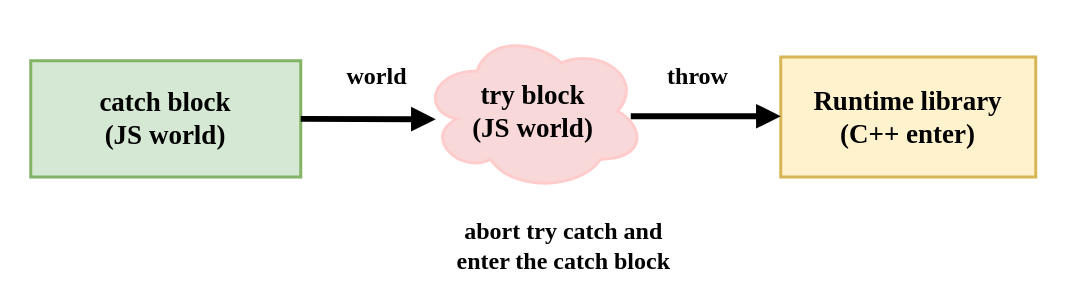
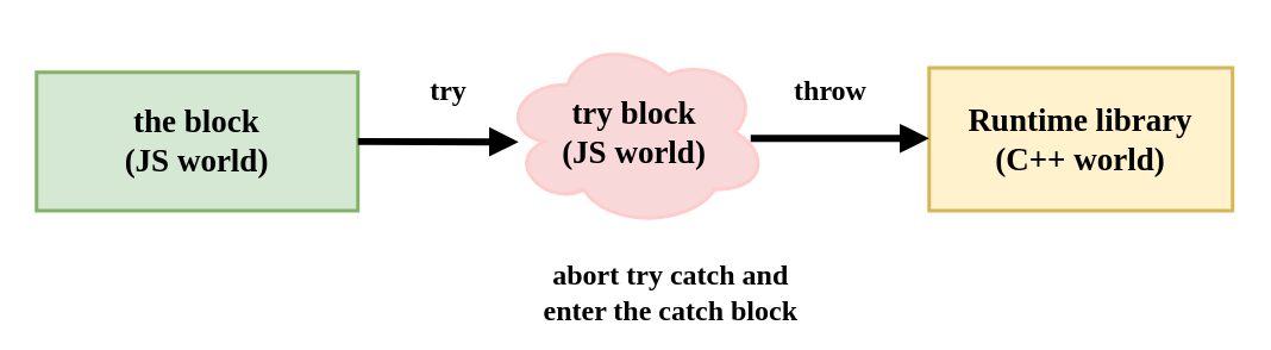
  <mxCell id="0" />
  <mxCell id="1" parent="0" />
- <mxCell id="2" value="Runtime library&#10;(C++ enter)" style="whiteSpace=wrap;strokeWidth=2;fillColor=#fff2cc;strokeColor=#d6b656;fontFamily=Verdana;fontStyle=1;fontSize=18;" vertex="1" parent="1"><mxGeometry x="520" y="37.5" width="170" height="80" as="geometry" /></mxCell>
- <mxCell id="3" value="catch block&#10;(JS world)" style="whiteSpace=wrap;strokeWidth=2;fillColor=#d5e8d4;strokeColor=#82b366;fontFamily=Verdana;fontStyle=1;fontSize=18;" vertex="1" parent="1"><mxGeometry x="20" y="40" width="180" height="77.5" as="geometry" /></mxCell>
+ <mxCell id="2" value="Runtime library&#10;(C++ world)" style="whiteSpace=wrap;strokeWidth=2;fillColor=#fff2cc;strokeColor=#d6b656;fontFamily=Verdana;fontStyle=1;fontSize=18;" vertex="1" parent="1"><mxGeometry x="520" y="37.5" width="170" height="80" as="geometry" /></mxCell>
+ <mxCell id="3" value="the block&#10;(JS world)" style="whiteSpace=wrap;strokeWidth=2;fillColor=#d5e8d4;strokeColor=#82b366;fontFamily=Verdana;fontStyle=1;fontSize=18;" vertex="1" parent="1"><mxGeometry x="20" y="40" width="180" height="77.5" as="geometry" /></mxCell>
  <mxCell id="4" value="try block&lt;br style=&quot;font-size: 18px;&quot;&gt;(JS world)" style="ellipse;shape=cloud;whiteSpace=wrap;html=1;fontSize=18;fontFamily=Verdana;fillColor=#F8D8D8;strokeColor=#FFCCCC;strokeWidth=2;fontStyle=1;" vertex="1" parent="1"><mxGeometry x="280" y="20" width="150" height="107" as="geometry" /></mxCell>
  <mxCell id="5" value="" style="rounded=0;orthogonalLoop=1;jettySize=auto;html=1;strokeWidth=4;endArrow=none;endFill=0;startArrow=block;startFill=1;entryX=1;entryY=0.5;entryDx=0;entryDy=0;" edge="1" parent="1" target="3"><mxGeometry relative="1" as="geometry"><mxPoint x="290" y="79" as="sourcePoint" /><mxPoint x="180" y="80" as="targetPoint" /></mxGeometry></mxCell>
- <mxCell id="6" value="&lt;font face=&quot;Verdana&quot; style=&quot;font-size: 16px;&quot;&gt;&lt;b style=&quot;font-size: 16px;&quot;&gt;world&lt;/b&gt;&lt;/font&gt;&lt;div style=&quot;font-size: 16px;&quot;&gt;&lt;/div&gt;" style="text;whiteSpace=wrap;html=1;fontSize=16;verticalAlign=middle;align=center;" vertex="1" parent="1"><mxGeometry x="196" y="30" width="110" height="40" as="geometry" /></mxCell>
+ <mxCell id="6" value="&lt;font face=&quot;Verdana&quot; style=&quot;font-size: 16px;&quot;&gt;&lt;b style=&quot;font-size: 16px;&quot;&gt;try&lt;/b&gt;&lt;/font&gt;&lt;div style=&quot;font-size: 16px;&quot;&gt;&lt;/div&gt;" style="text;whiteSpace=wrap;html=1;fontSize=16;verticalAlign=middle;align=center;" vertex="1" parent="1"><mxGeometry x="196" y="30" width="110" height="40" as="geometry" /></mxCell>
  <mxCell id="7" value="&lt;font face=&quot;Verdana&quot; style=&quot;font-size: 16px;&quot;&gt;&lt;b style=&quot;font-size: 16px;&quot;&gt;abort try catch and&lt;br&gt;enter the catch block&lt;br&gt;&lt;/b&gt;&lt;/font&gt;&lt;div style=&quot;font-size: 16px;&quot;&gt;&lt;/div&gt;" style="text;whiteSpace=wrap;html=1;fontSize=16;verticalAlign=middle;align=center;" vertex="1" parent="1"><mxGeometry x="232.5" y="151" width="285" height="23" as="geometry" /></mxCell>
  <mxCell id="8" value="" style="rounded=0;orthogonalLoop=1;jettySize=auto;html=1;strokeWidth=4;endArrow=none;endFill=0;startArrow=block;startFill=1;" edge="1" parent="1"><mxGeometry relative="1" as="geometry"><mxPoint x="520" y="77" as="sourcePoint" /><mxPoint x="420" y="77" as="targetPoint" /></mxGeometry></mxCell>
  <mxCell id="9" value="&lt;font face=&quot;Verdana&quot; style=&quot;font-size: 16px;&quot;&gt;&lt;b style=&quot;font-size: 16px;&quot;&gt;throw&lt;/b&gt;&lt;/font&gt;&lt;div style=&quot;font-size: 16px;&quot;&gt;&lt;/div&gt;" style="text;whiteSpace=wrap;html=1;fontSize=16;verticalAlign=middle;align=center;" vertex="1" parent="1"><mxGeometry x="410" y="30" width="110" height="40" as="geometry" /></mxCell>
